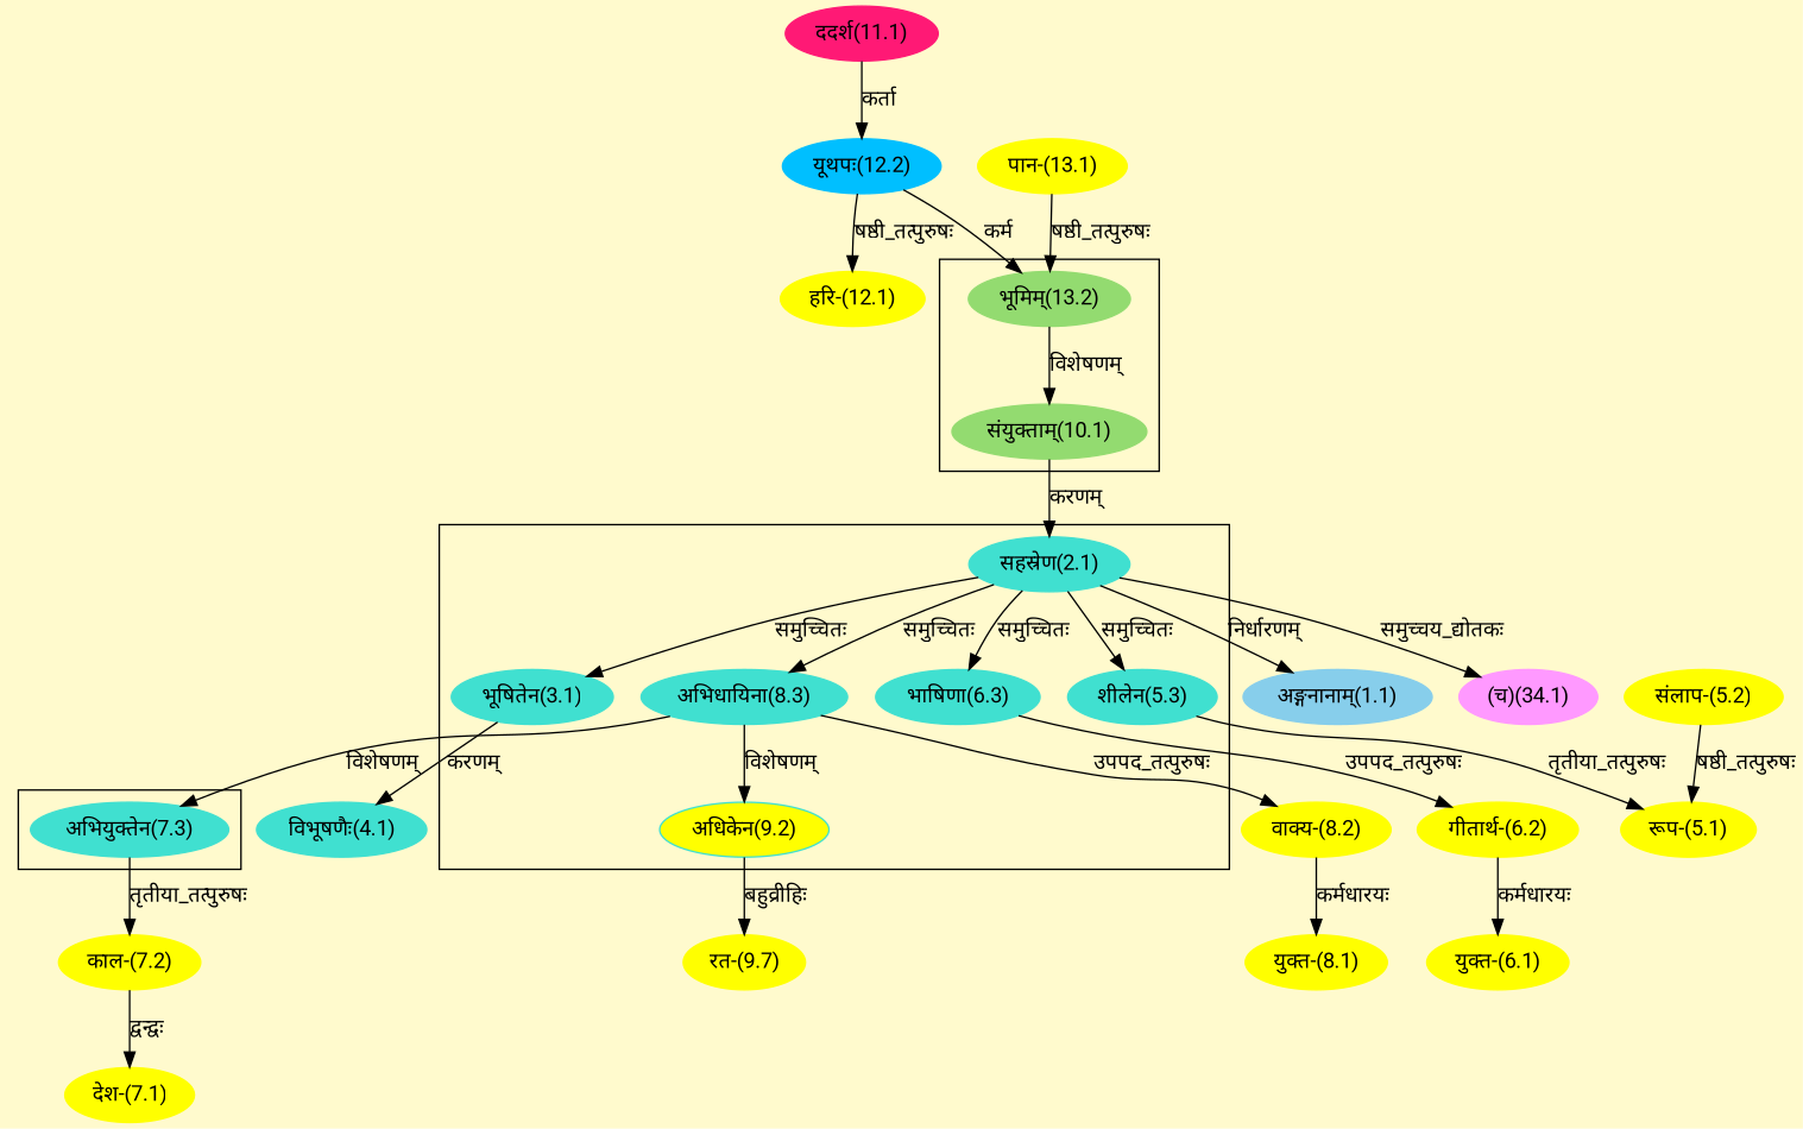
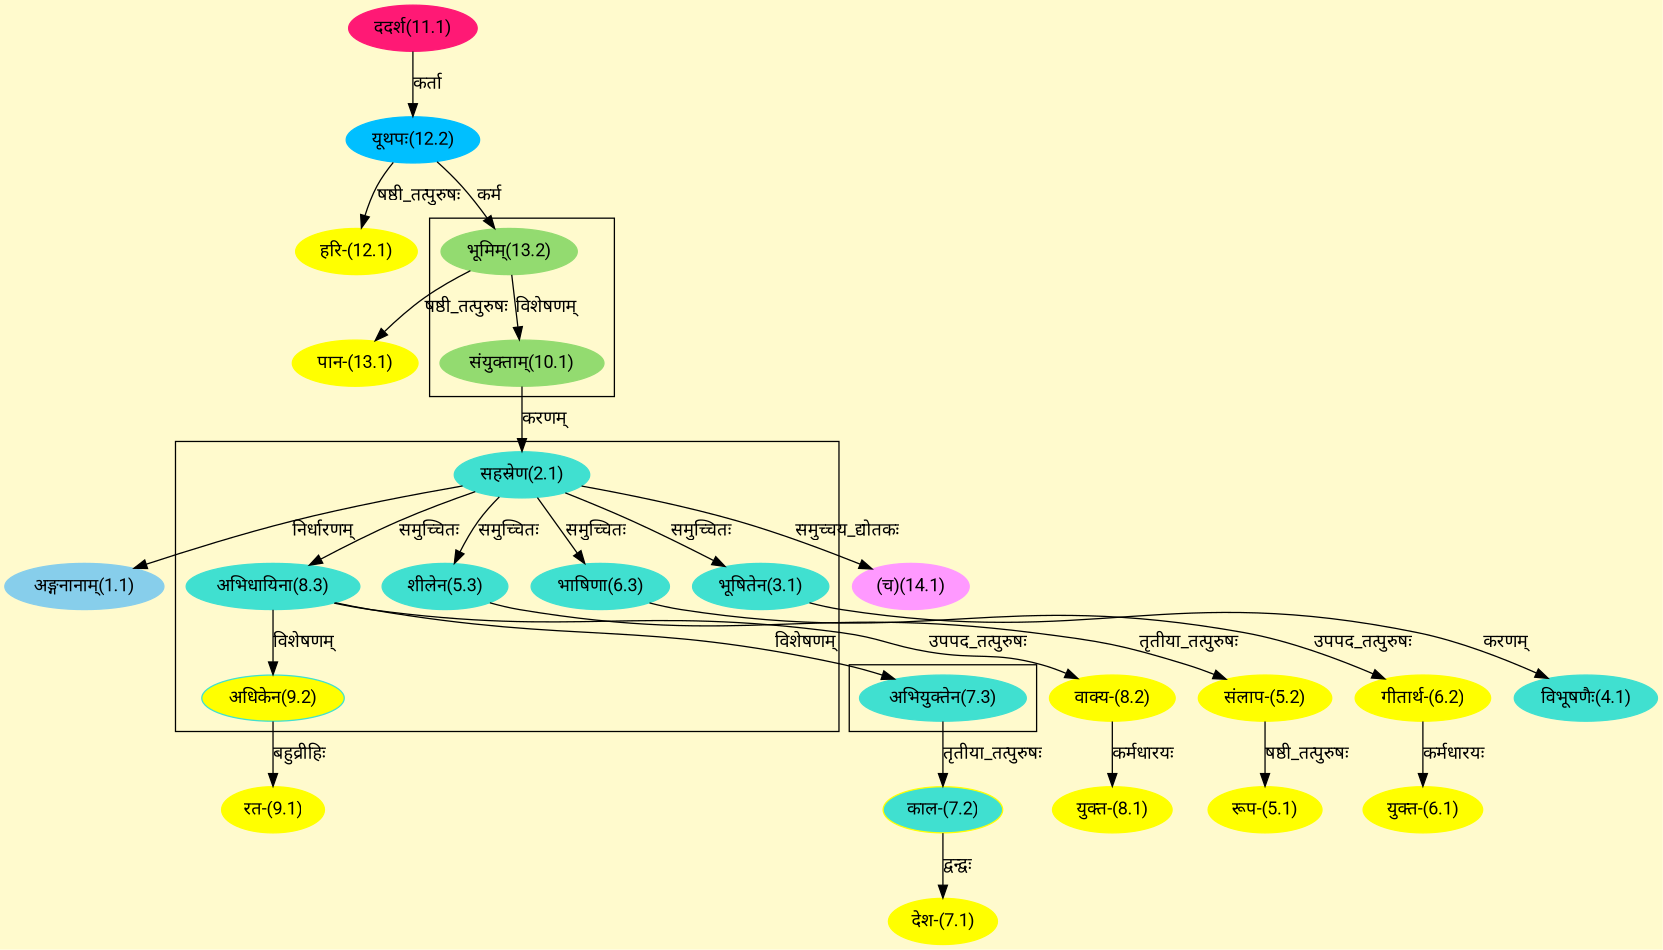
  digraph {
    bgcolor=lemonchiffon1
    compound=true
    fontname=Roboto
    rankdir=BT
    node [color="#FFFF00" fontname=Roboto style=filled]
    edge [dir=back fontname=Roboto]
    n1 [color="#40E0D0" label="भूषितेन(3.1)"]
    n2 [color="#40E0D0" label="सहस्रेण(2.1)"]
    n3 [color="#40E0D0" label="शीलेन(5.3)"]
    n4 [color="#40E0D0" label="भाषिणा(6.3)"]
    n5 [color="#40E0D0" label="अभिधायिना(8.3)"]
    n6 [color="#40E0D0" fillcolor="#FFFF00" label="अधिकेन(9.2)"]
    n7 [color="#40E0D0" label="अभियुक्तेन(7.3)"]
    n8 [color="#93DB70" label="संयुक्ताम्(10.1)"]
    n9 [color="#93DB70" label="भूमिम्(13.2)"]
    n10 [color="#00BFFF" label="यूथपः(12.2)"]
    n11 [color="#FF1975" label="ददर्श(11.1)"]
    n12 [color="#87CEEB" label="अङ्गनानाम्(1.1)"]
    n13 [color="#40E0D0" label="विभूषणैः(4.1)"]
    n14 [label="रूप-(5.1)"]
    n15 [label="संलाप-(5.2)"]
    n16 [label="युक्त-(6.1)"]
    n17 [label="गीतार्थ-(6.2)"]
    n18 [label="देश-(7.1)"]
-   n19 [label="काल-(7.2)"]
+   n19 [label="काल-(7.2)" fillcolor="#40E0D0"]
    n20 [label="युक्त-(8.1)"]
    n21 [label="वाक्य-(8.2)"]
-   n22 [label="रत-(9.7)"]
+   n22 [label="रत-(9.1)"]
    n23 [label="हरि-(12.1)"]
    n24 [label="पान-(13.1)"]
-   n25 [color="#FF99FF" label="(च)(34.1)"]
+   n25 [color="#FF99FF" label="(च)(14.1)"]
    subgraph cluster_1 {
      n1
      n2
      n3
      n4
      n5
      n6
    }
    subgraph cluster_2 {
      n7
    }
    subgraph cluster_3 {
      n8
      n9
    }
    n1 -> n2 [label="समुच्चितः"]
    n2 -> n8 [label="करणम्"]
    n3 -> n2 [label="समुच्चितः"]
    n4 -> n2 [label="समुच्चितः"]
    n5 -> n2 [label="समुच्चितः"]
    n6 -> n5 [label="विशेषणम्"]
    n7 -> n5 [label="विशेषणम्"]
    n8 -> n9 [label="विशेषणम्"]
    n9 -> n10 [label="कर्म"]
    n10 -> n11 [label="कर्ता"]
    n12 -> n2 [label="निर्धारणम्"]
    n13 -> n1 [label="करणम्"]
    n14 -> n15 [label="षष्ठी_तत्पुरुषः"]
-   n14 -> n3 [label="तृतीया_तत्पुरुषः"]
+   n15 -> n3 [label="तृतीया_तत्पुरुषः"]
    n16 -> n17 [label="कर्मधारयः"]
    n17 -> n4 [label="उपपद_तत्पुरुषः"]
    n18 -> n19 [label="द्वन्द्वः"]
    n19 -> n7 [label="तृतीया_तत्पुरुषः"]
    n20 -> n21 [label="कर्मधारयः"]
    n21 -> n5 [label="उपपद_तत्पुरुषः"]
    n22 -> n6 [label="बहुव्रीहिः"]
    n23 -> n10 [label="षष्ठी_तत्पुरुषः"]
-   n9 -> n24 [label="षष्ठी_तत्पुरुषः"]
+   n24 -> n9 [label="षष्ठी_तत्पुरुषः"]
    n25 -> n2 [label="समुच्चय_द्योतकः"]
  }
